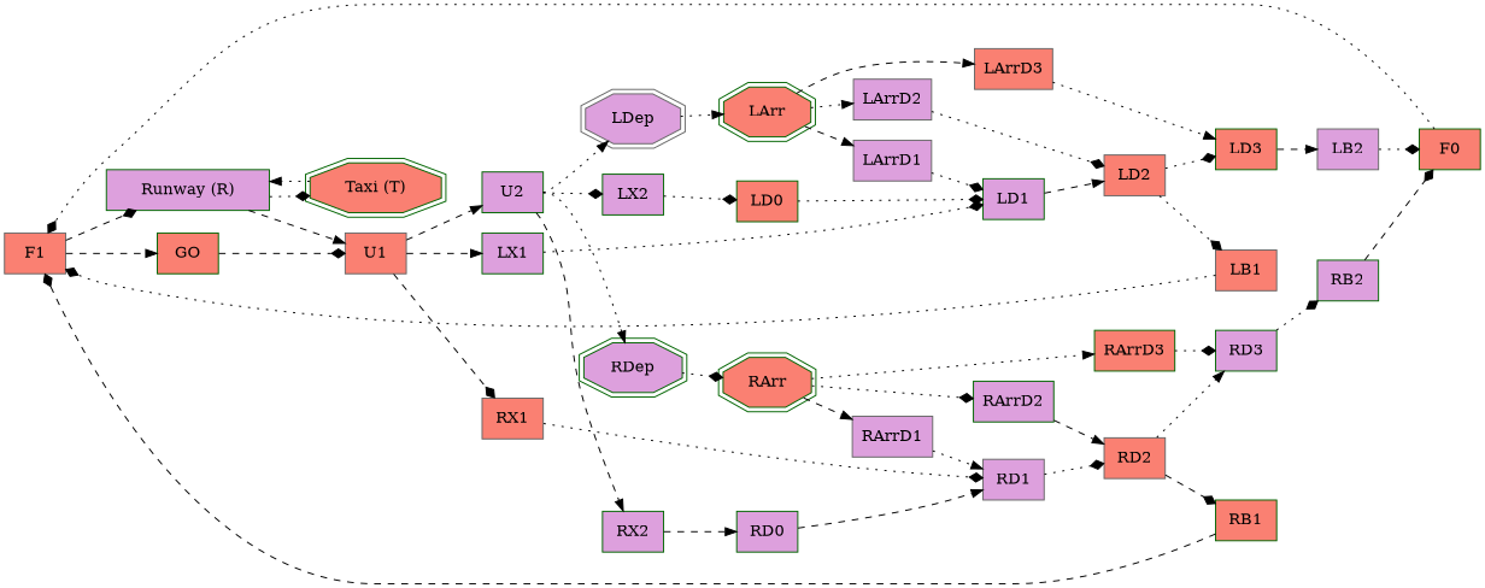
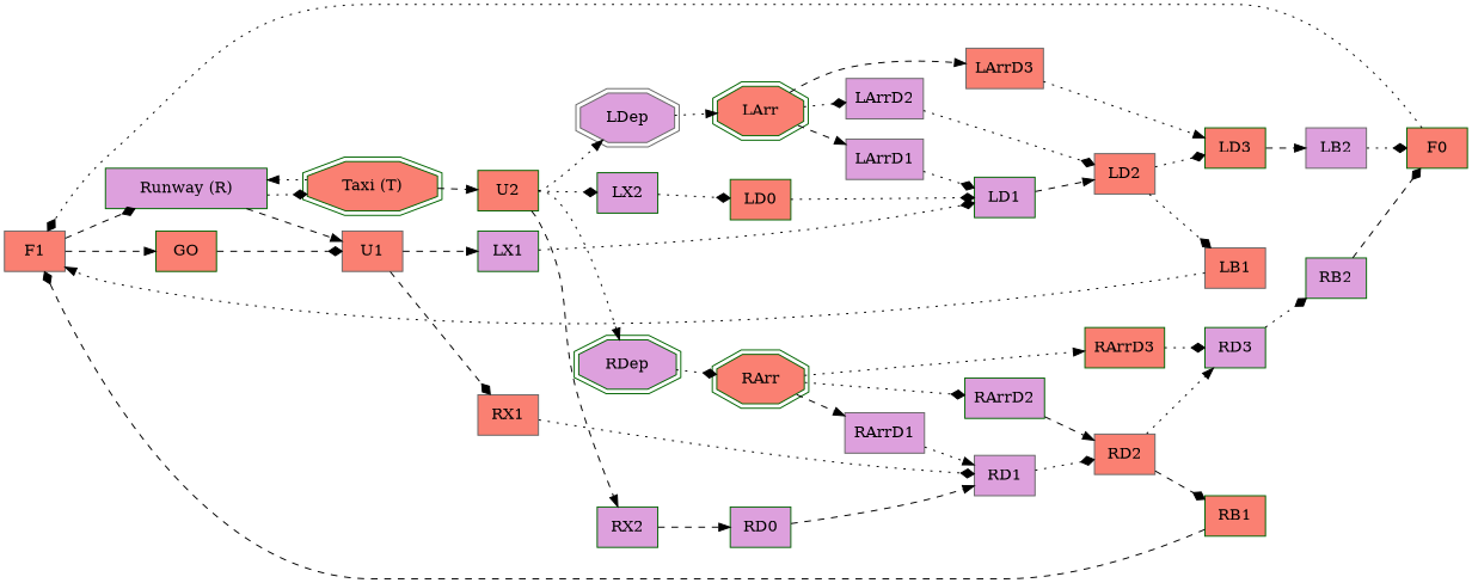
  digraph {
    rankdir=LR
    splines=true
    node [color=darkgreen fillcolor=salmon shape=box style=filled]
    edge [arrowhead=normal style=dotted]
    n1 [color=gray40 label=F1]
    n2 [label=GO]
    n3 [fillcolor=plum label="Runway (R)" width=2]
    n4 [color=gray40 label=U1]
    n5 [label="Taxi (T)" shape=doubleoctagon width=1.5]
-   n6 [fillcolor=plum label=U2]
+   n6 [label=U2]
    n7 [fillcolor=plum label=LX2]
    n8 [fillcolor=plum label=RX2]
    n9 [color=gray40 fillcolor=plum label=LDep shape=doubleoctagon]
    n10 [fillcolor=plum label=RDep shape=doubleoctagon]
    n11 [label=LD0]
    n12 [fillcolor=plum label=RD0]
    n13 [label=LArr shape=doubleoctagon]
    n14 [label=RArr shape=doubleoctagon]
    n15 [label=F0]
    n16 [label=LD3]
    n17 [color=gray40 fillcolor=plum label=LB2]
    n18 [fillcolor=plum label=LD1]
    n19 [color=gray40 label=LD2]
    n20 [color=gray40 label=LB1]
    n21 [fillcolor=plum label=RArrD2]
    n22 [color=gray40 label=RD2]
    n23 [fillcolor=plum label=RD3]
    n24 [label=RB1]
    n25 [fillcolor=plum label=RB2]
    n26 [fillcolor=plum label=LX1]
    n27 [color=gray40 fillcolor=plum label=RD1]
    n28 [color=gray40 label=RX1]
    n29 [label=RArrD3]
    n30 [color=gray40 fillcolor=plum label=RArrD1]
    n31 [color=gray40 fillcolor=plum label=LArrD1]
    n32 [color=gray40 fillcolor=plum label=LArrD2]
    n33 [color=gray40 label=LArrD3]
    n1 -> n2 [style=dashed]
    n1 -> n3 [arrowhead=diamond style=dashed]
    n2 -> n4 [arrowhead=diamond style=dashed]
    n3 -> n4 [style=dashed]
    n3 -> n5 [arrowhead=diamond]
-   n4 -> n6 [style=dashed]
+   n5 -> n6 [style=dashed]
    n4 -> n26 [style=dashed]
    n4 -> n28 [arrowhead=diamond style=dashed]
    n5 -> n3
    n6 -> n7 [arrowhead=diamond]
    n6 -> n8 [style=dashed]
    n6 -> n9 [tailport=e]
    n6 -> n10 [tailport=e]
    n7 -> n11 [arrowhead=diamond]
    n8 -> n12 [style=dashed]
    n9 -> n13
    n10 -> n14 [arrowhead=diamond]
    n11 -> n18 [arrowhead=diamond]
    n12 -> n27 [style=dashed]
    n13 -> n31 [style=dashed]
-   n13 -> n32
+   n13 -> n32 [arrowhead=diamond]
    n13 -> n33 [style=dashed]
    n14 -> n21 [arrowhead=diamond]
    n14 -> n29
    n14 -> n30 [style=dashed]
    n15 -> n1 [arrowhead=diamond]
    n16 -> n17 [style=dashed]
    n17 -> n15 [arrowhead=diamond]
    n18 -> n19 [style=dashed]
    n19 -> n16 [arrowhead=diamond]
    n19 -> n20 [arrowhead=diamond]
-   n20 -> n1 [arrowhead=diamond]
+   n20 -> n1
    n21 -> n22 [style=dashed]
    n22 -> n23
    n22 -> n24 [arrowhead=diamond style=dashed]
    n23 -> n25 [arrowhead=diamond]
    n24 -> n1 [arrowhead=diamond style=dashed]
    n25 -> n15 [arrowhead=diamond style=dashed]
    n26 -> n18 [arrowhead=diamond]
    n27 -> n22 [arrowhead=diamond]
    n28 -> n27 [arrowhead=diamond]
    n29 -> n23 [arrowhead=diamond]
    n30 -> n27
    n31 -> n18 [arrowhead=diamond]
    n32 -> n19 [arrowhead=diamond]
    n33 -> n16
  }
